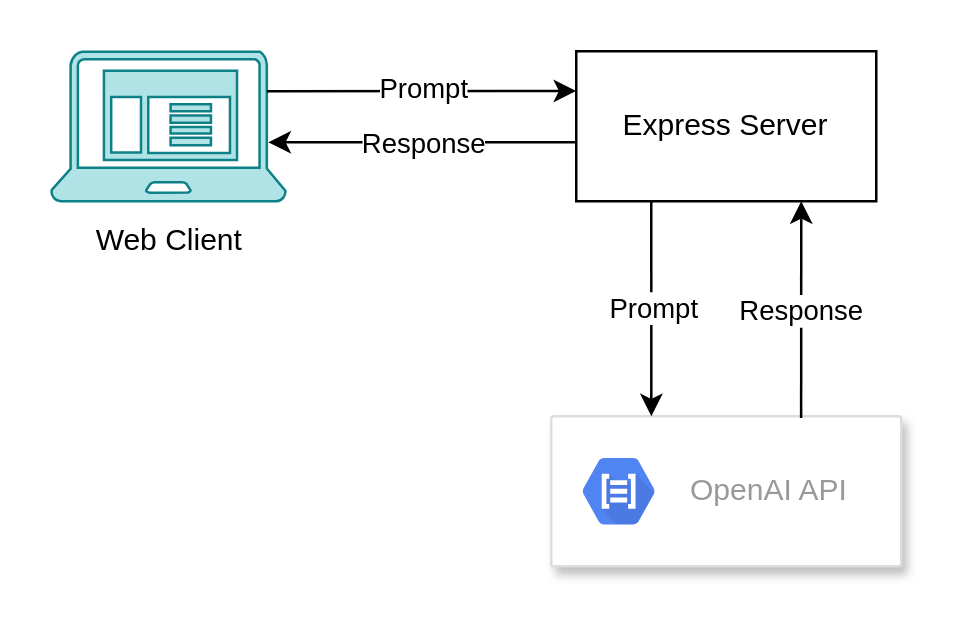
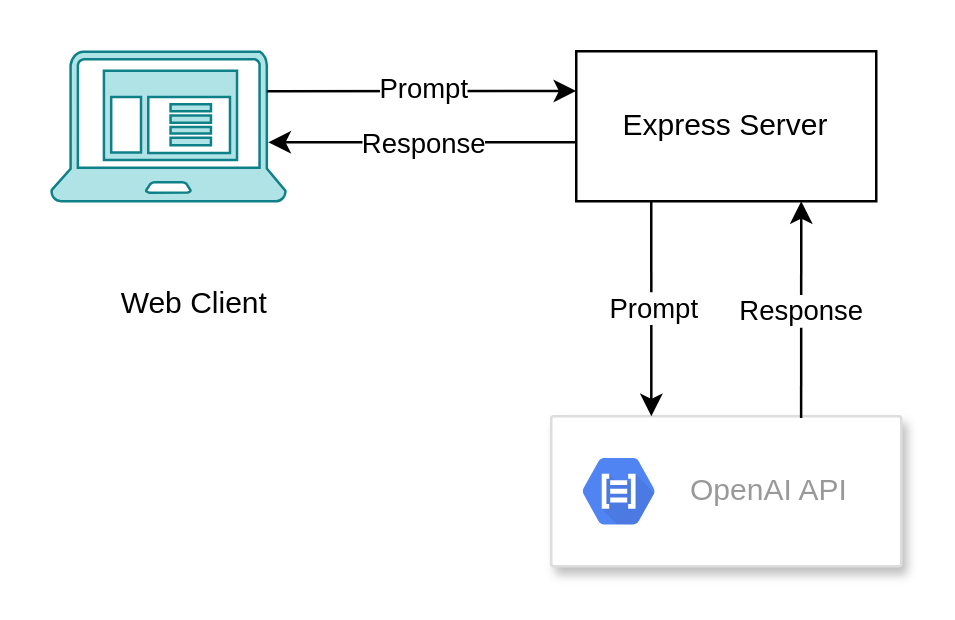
  <mxCell id="0" />
  <mxCell id="1" parent="0" />
  <mxCell id="2" value="Express Server" style="rounded=0;whiteSpace=wrap;html=1;" vertex="1" parent="1"><mxGeometry x="230" y="20" width="120" height="60" as="geometry" /></mxCell>
  <mxCell id="3" value="" style="sketch=0;aspect=fixed;pointerEvents=1;shadow=0;dashed=0;html=1;labelPosition=center;verticalLabelPosition=bottom;verticalAlign=top;align=center;fillColor=#b0e3e6;shape=mxgraph.mscae.enterprise.client_application;strokeColor=#0e8088;" vertex="1" parent="1"><mxGeometry x="20" y="20" width="93.75" height="60" as="geometry" /></mxCell>
  <mxCell id="4" value="" style="strokeColor=#dddddd;shadow=1;strokeWidth=1;rounded=1;absoluteArcSize=1;arcSize=2;" vertex="1" parent="1"><mxGeometry x="220" y="166" width="140" height="60" as="geometry" /></mxCell>
  <mxCell id="5" value="OpenAI API" style="sketch=0;dashed=0;connectable=0;html=1;fillColor=#5184F3;strokeColor=none;shape=mxgraph.gcp2.hexIcon;prIcon=cloud_natural_language_api;part=1;labelPosition=right;verticalLabelPosition=middle;align=left;verticalAlign=middle;spacingLeft=5;fontColor=#999999;fontSize=12;" vertex="1" parent="4"><mxGeometry y="0.5" width="44" height="39" relative="1" as="geometry"><mxPoint x="5" y="-19.5" as="offset" /></mxGeometry></mxCell>
  <mxCell id="6" value="" style="endArrow=classic;html=1;exitX=0.92;exitY=0.5;exitDx=0;exitDy=0;exitPerimeter=0;" edge="1" parent="1"><mxGeometry relative="1" as="geometry"><mxPoint x="106.25" y="36" as="sourcePoint" /><mxPoint x="230" y="35.88" as="targetPoint" /></mxGeometry></mxCell>
  <mxCell id="7" value="Prompt" style="edgeLabel;resizable=0;html=1;align=center;verticalAlign=middle;" connectable="0" vertex="1" parent="6"><mxGeometry relative="1" as="geometry"><mxPoint y="-1" as="offset" /></mxGeometry></mxCell>
  <mxCell id="8" value="P" style="endArrow=classic;html=1;exitX=0.25;exitY=1;exitDx=0;exitDy=0;entryX=0.286;entryY=0;entryDx=0;entryDy=0;entryPerimeter=0;" edge="1" parent="1" source="2" target="4"><mxGeometry relative="1" as="geometry"><mxPoint x="230" y="106" as="sourcePoint" /><mxPoint x="330" y="106" as="targetPoint" /></mxGeometry></mxCell>
  <mxCell id="9" value="Prompt" style="edgeLabel;resizable=0;html=1;align=center;verticalAlign=middle;" connectable="0" vertex="1" parent="8"><mxGeometry relative="1" as="geometry" /></mxCell>
  <mxCell id="10" value="P" style="endArrow=classic;html=1;exitX=0.714;exitY=0.011;exitDx=0;exitDy=0;entryX=0.75;entryY=1;entryDx=0;entryDy=0;exitPerimeter=0;" edge="1" parent="1" source="4" target="2"><mxGeometry relative="1" as="geometry"><mxPoint x="320" y="86" as="sourcePoint" /><mxPoint x="320.04" y="172" as="targetPoint" /></mxGeometry></mxCell>
  <mxCell id="11" value="Response" style="edgeLabel;resizable=0;html=1;align=center;verticalAlign=middle;" connectable="0" vertex="1" parent="10"><mxGeometry relative="1" as="geometry" /></mxCell>
  <mxCell id="12" value="P" style="endArrow=classic;html=1;exitX=0;exitY=0.69;exitDx=0;exitDy=0;entryX=0.926;entryY=0.69;entryDx=0;entryDy=0;exitPerimeter=0;entryPerimeter=0;" edge="1" parent="1"><mxGeometry relative="1" as="geometry"><mxPoint x="230" y="56.4" as="sourcePoint" /><mxPoint x="106.812" y="56.4" as="targetPoint" /></mxGeometry></mxCell>
  <mxCell id="13" value="Response" style="edgeLabel;resizable=0;html=1;align=center;verticalAlign=middle;" connectable="0" vertex="1" parent="12"><mxGeometry relative="1" as="geometry" /></mxCell>
- <mxCell id="14" value="Web Client" style="text;html=1;align=center;verticalAlign=middle;resizable=0;points=[];autosize=1;strokeColor=none;fillColor=none;" vertex="1" parent="1"><mxGeometry x="31.88" y="86" width="70" height="20" as="geometry" /></mxCell>
+ <mxCell id="14" value="Web Client" style="text;html=1;align=center;verticalAlign=middle;resizable=0;points=[];autosize=1;strokeColor=none;fillColor=none;" vertex="1" parent="1"><mxGeometry x="41.88" y="111" width="70" height="20" as="geometry" /></mxCell>
